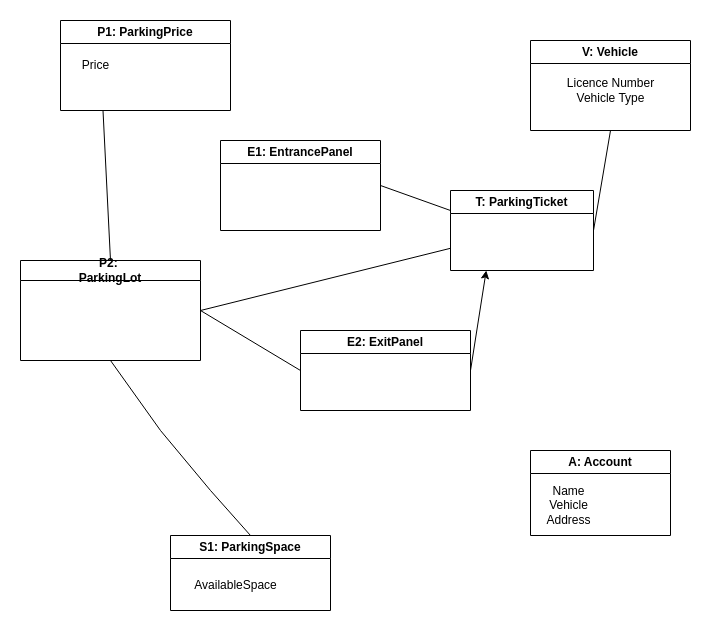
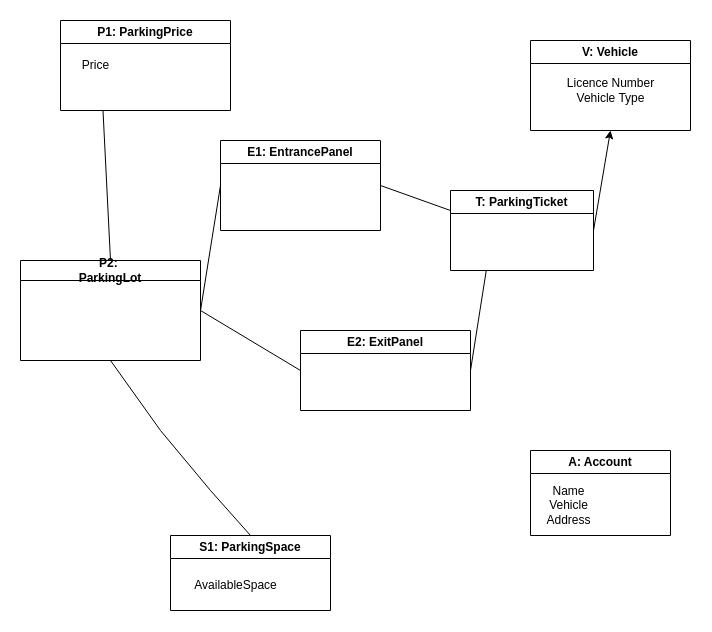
  <mxCell id="0" />
  <mxCell id="1" parent="0" />
  <mxCell id="2" value="P1:&amp;nbsp;&lt;span style=&quot;background-color: transparent; color: light-dark(rgb(0, 0, 0), rgb(255, 255, 255));&quot;&gt;ParkingPrice&lt;/span&gt;" style="swimlane;whiteSpace=wrap;html=1;" parent="1" vertex="1"><mxGeometry x="60" y="20" width="170" height="90" as="geometry" /></mxCell>
  <mxCell id="3" value="Price" style="text;html=1;align=center;verticalAlign=middle;resizable=0;points=[];autosize=1;strokeColor=none;fillColor=none;" parent="2" vertex="1"><mxGeometry x="10" y="30" width="50" height="30" as="geometry" /></mxCell>
  <mxCell id="4" value="P2:&amp;nbsp;&lt;div&gt;ParkingLot&lt;/div&gt;" style="swimlane;whiteSpace=wrap;html=1;startSize=20;" parent="1" vertex="1"><mxGeometry x="20" y="260" width="180" height="100" as="geometry" /></mxCell>
  <mxCell id="5" value="E1:&amp;nbsp;&lt;span style=&quot;background-color: transparent; color: light-dark(rgb(0, 0, 0), rgb(255, 255, 255));&quot;&gt;EntrancePanel&lt;/span&gt;" style="swimlane;whiteSpace=wrap;html=1;" parent="1" vertex="1"><mxGeometry x="220" y="140" width="160" height="90" as="geometry" /></mxCell>
  <mxCell id="6" value="T: ParkingTicket" style="swimlane;whiteSpace=wrap;html=1;" parent="1" vertex="1"><mxGeometry x="450" y="190" width="143" height="80" as="geometry" /></mxCell>
  <mxCell id="7" value="V: Vehicle" style="swimlane;whiteSpace=wrap;html=1;" parent="1" vertex="1"><mxGeometry x="530" y="40" width="160" height="90" as="geometry" /></mxCell>
  <mxCell id="8" value="Licence Number&lt;br&gt;Vehicle Type" style="text;html=1;align=center;verticalAlign=middle;resizable=0;points=[];autosize=1;strokeColor=none;fillColor=none;" parent="7" vertex="1"><mxGeometry x="25" y="30" width="110" height="40" as="geometry" /></mxCell>
  <mxCell id="9" value="E2: ExitPanel" style="swimlane;whiteSpace=wrap;html=1;" parent="1" vertex="1"><mxGeometry x="300" y="330" width="170" height="80" as="geometry" /></mxCell>
  <mxCell id="10" value="S1: ParkingSpace" style="swimlane;whiteSpace=wrap;html=1;" parent="1" vertex="1"><mxGeometry x="170" y="535" width="160" height="75" as="geometry" /></mxCell>
  <mxCell id="11" value="AvailableSpace" style="text;html=1;align=center;verticalAlign=middle;resizable=0;points=[];autosize=1;strokeColor=none;fillColor=none;" parent="10" vertex="1"><mxGeometry x="10" y="35" width="110" height="30" as="geometry" /></mxCell>
  <mxCell id="12" value="A: Account" style="swimlane;whiteSpace=wrap;html=1;" parent="1" vertex="1"><mxGeometry x="530" y="450" width="140" height="85" as="geometry" /></mxCell>
  <mxCell id="13" value="Name&lt;div&gt;Vehicle&lt;br&gt;Address&lt;/div&gt;" style="text;html=1;align=center;verticalAlign=middle;resizable=0;points=[];autosize=1;strokeColor=none;fillColor=none;" vertex="1" parent="12"><mxGeometry x="3" y="25" width="70" height="60" as="geometry" /></mxCell>
  <mxCell id="14" value="" style="endArrow=none;html=1;rounded=0;exitX=0.5;exitY=0;exitDx=0;exitDy=0;entryX=0.25;entryY=1;entryDx=0;entryDy=0;" parent="1" source="4" target="2" edge="1"><mxGeometry width="50" height="50" relative="1" as="geometry"><mxPoint x="70" y="220" as="sourcePoint" /><mxPoint x="120" y="170" as="targetPoint" /></mxGeometry></mxCell>
  <mxCell id="15" value="" style="endArrow=none;html=1;rounded=0;exitX=1;exitY=0.5;exitDx=0;exitDy=0;entryX=0;entryY=0.5;entryDx=0;entryDy=0;" parent="1" source="4" target="9" edge="1"><mxGeometry width="50" height="50" relative="1" as="geometry"><mxPoint x="130" y="500" as="sourcePoint" /><mxPoint x="180" y="450" as="targetPoint" /></mxGeometry></mxCell>
- <mxCell id="16" value="" style="endArrow=none;html=1;rounded=0;exitX=1;exitY=0.5;exitDx=0;exitDy=0;" parent="1" source="4" target="6" edge="1"><mxGeometry width="50" height="50" relative="1" as="geometry"><mxPoint x="230" y="260" as="sourcePoint" /><mxPoint x="364" y="395" as="targetPoint" /></mxGeometry></mxCell>
- <mxCell id="17" value="" style="endArrow=classic;html=1;rounded=0;exitX=1;exitY=0.5;exitDx=0;exitDy=0;entryX=0.25;entryY=1;entryDx=0;entryDy=0;" parent="1" source="9" target="6" edge="1"><mxGeometry width="50" height="50" relative="1" as="geometry"><mxPoint x="420" y="310" as="sourcePoint" /><mxPoint x="554" y="445" as="targetPoint" /></mxGeometry></mxCell>
+ <mxCell id="16" value="" style="endArrow=none;html=1;rounded=0;exitX=1;exitY=0.5;exitDx=0;exitDy=0;entryX=0;entryY=0.5;entryDx=0;entryDy=0;" parent="1" source="4" target="5" edge="1"><mxGeometry width="50" height="50" relative="1" as="geometry"><mxPoint x="230" y="260" as="sourcePoint" /><mxPoint x="364" y="395" as="targetPoint" /></mxGeometry></mxCell>
+ <mxCell id="17" value="" style="endArrow=none;html=1;rounded=0;exitX=1;exitY=0.5;exitDx=0;exitDy=0;entryX=0.25;entryY=1;entryDx=0;entryDy=0;" parent="1" source="9" target="6" edge="1"><mxGeometry width="50" height="50" relative="1" as="geometry"><mxPoint x="420" y="310" as="sourcePoint" /><mxPoint x="554" y="445" as="targetPoint" /></mxGeometry></mxCell>
  <mxCell id="18" value="" style="endArrow=none;html=1;rounded=0;exitX=1;exitY=0.5;exitDx=0;exitDy=0;entryX=0;entryY=0.25;entryDx=0;entryDy=0;" parent="1" source="5" target="6" edge="1"><mxGeometry width="50" height="50" relative="1" as="geometry"><mxPoint x="450" y="200" as="sourcePoint" /><mxPoint x="500" y="150" as="targetPoint" /></mxGeometry></mxCell>
- <mxCell id="19" value="" style="endArrow=none;html=1;rounded=0;entryX=0.5;entryY=1;entryDx=0;entryDy=0;exitX=1;exitY=0.5;exitDx=0;exitDy=0;" parent="1" source="6" target="7" edge="1"><mxGeometry width="50" height="50" relative="1" as="geometry"><mxPoint x="840" y="150" as="sourcePoint" /><mxPoint x="890" y="100" as="targetPoint" /></mxGeometry></mxCell>
+ <mxCell id="19" value="" style="endArrow=classic;html=1;rounded=0;entryX=0.5;entryY=1;entryDx=0;entryDy=0;exitX=1;exitY=0.5;exitDx=0;exitDy=0;" parent="1" source="6" target="7" edge="1"><mxGeometry width="50" height="50" relative="1" as="geometry"><mxPoint x="840" y="150" as="sourcePoint" /><mxPoint x="890" y="100" as="targetPoint" /></mxGeometry></mxCell>
  <mxCell id="20" value="" style="endArrow=none;html=1;rounded=0;exitX=0.5;exitY=1;exitDx=0;exitDy=0;entryX=0.5;entryY=0;entryDx=0;entryDy=0;" parent="1" source="4" target="10" edge="1"><mxGeometry width="50" height="50" relative="1" as="geometry"><mxPoint x="500" y="540" as="sourcePoint" /><mxPoint x="105" y="460" as="targetPoint" /><Array as="points"><mxPoint x="160" y="430" /><mxPoint x="210" y="490" /></Array></mxGeometry></mxCell>
